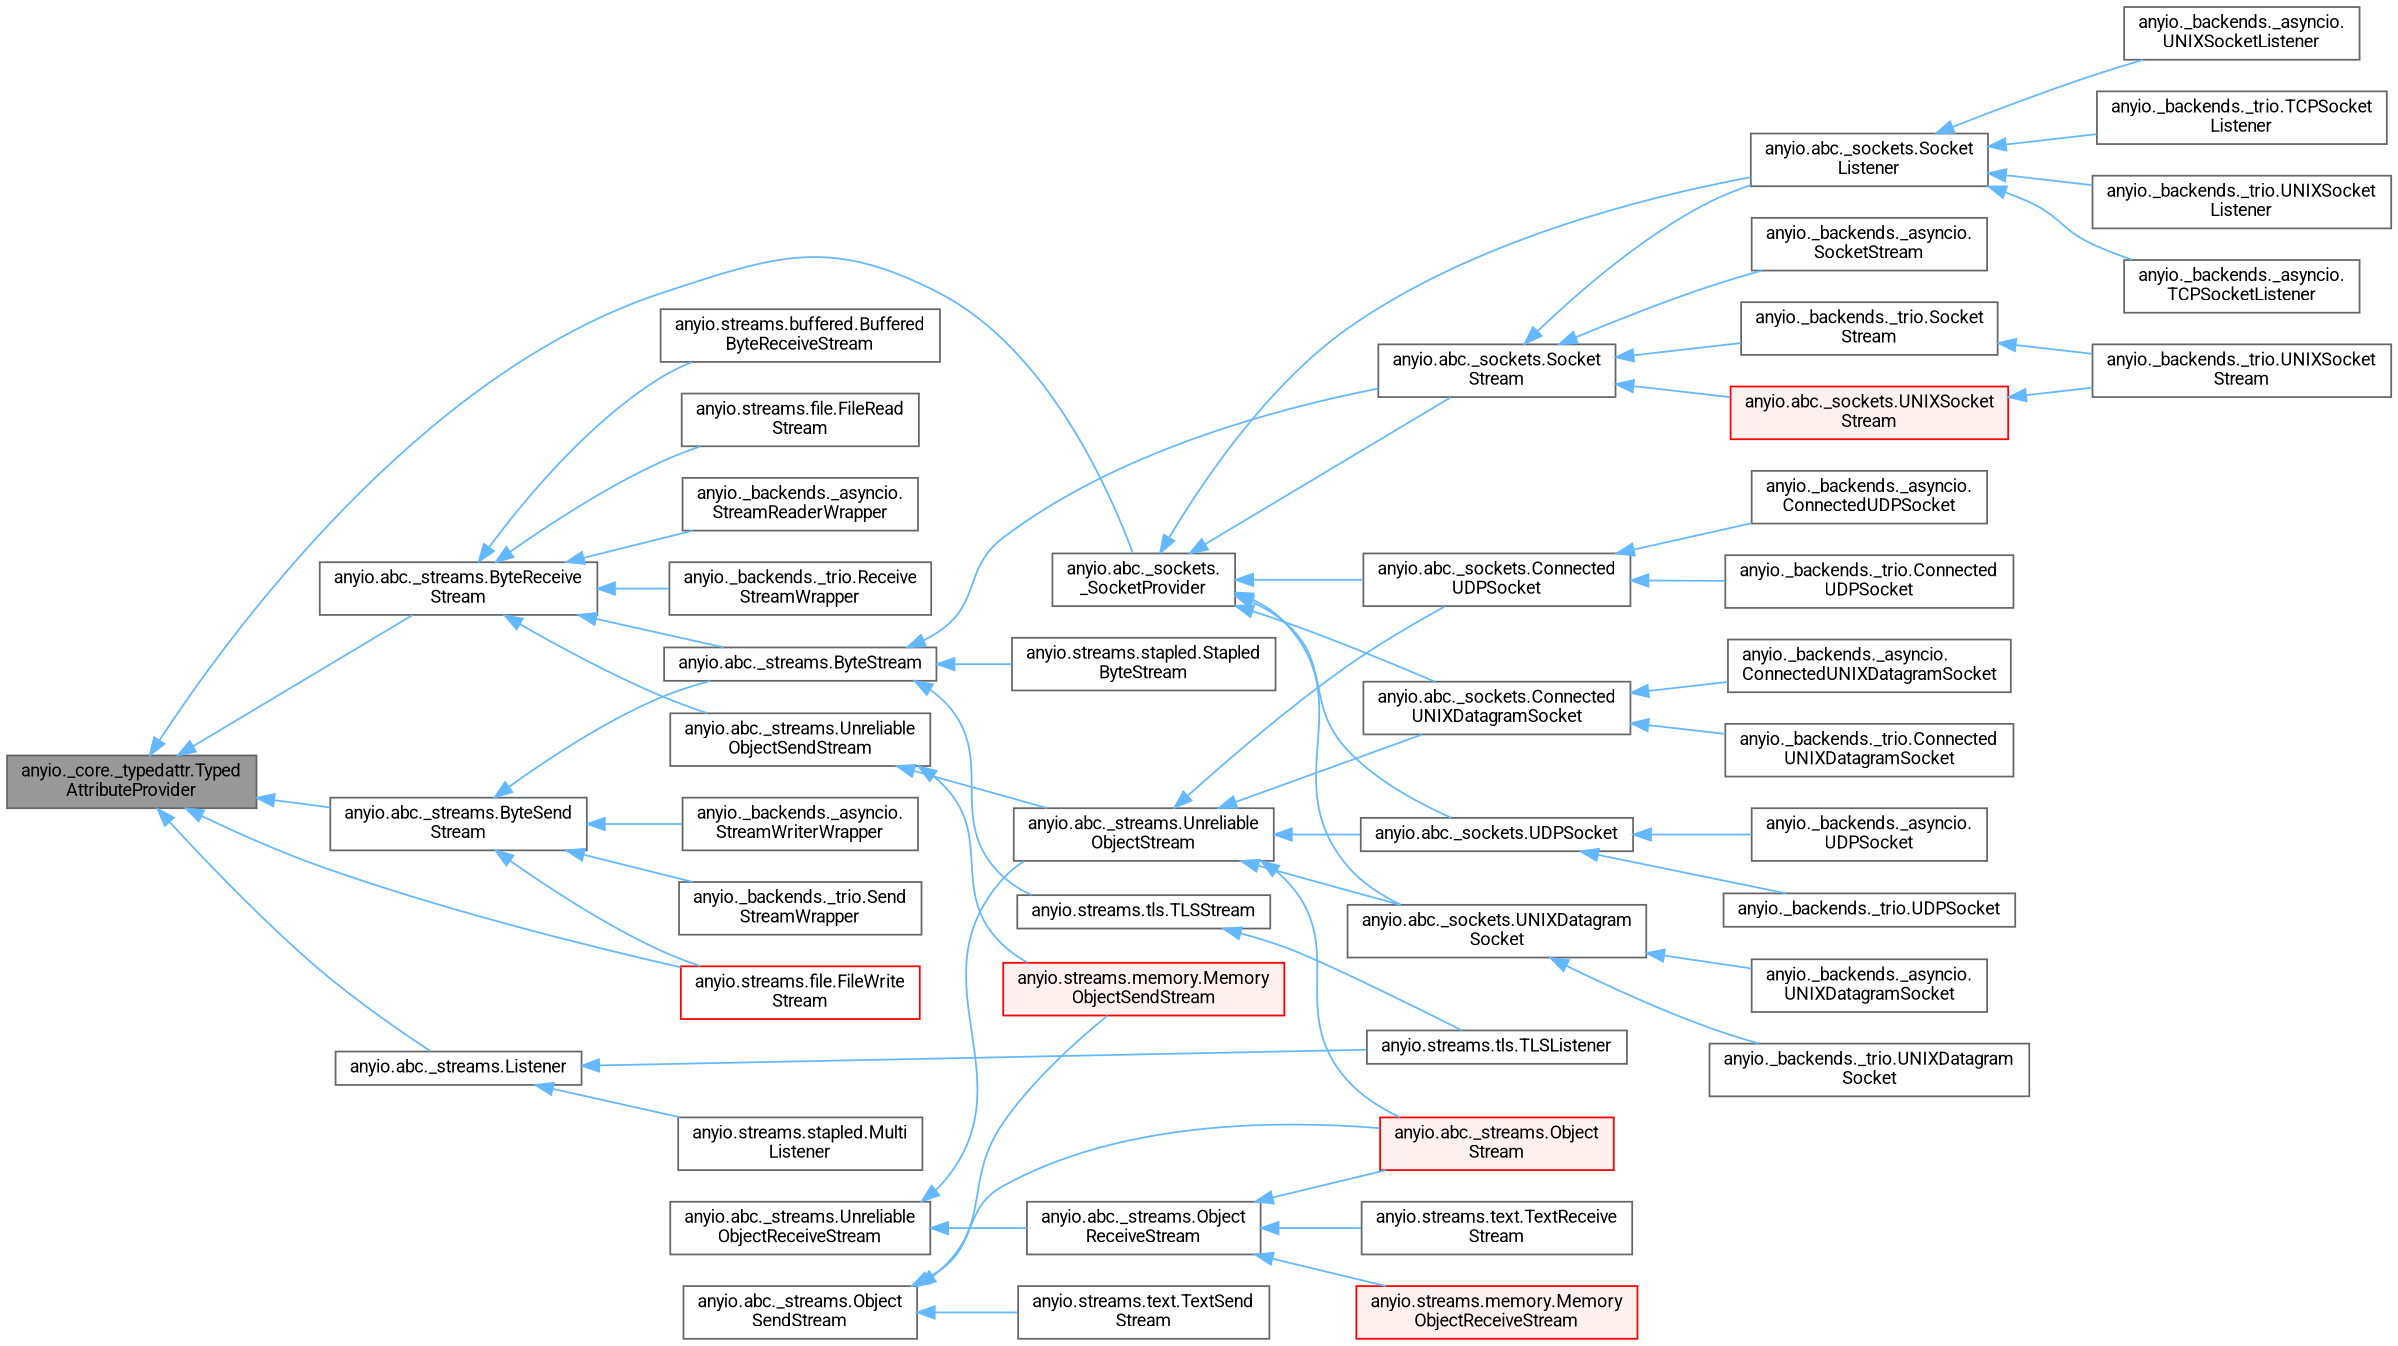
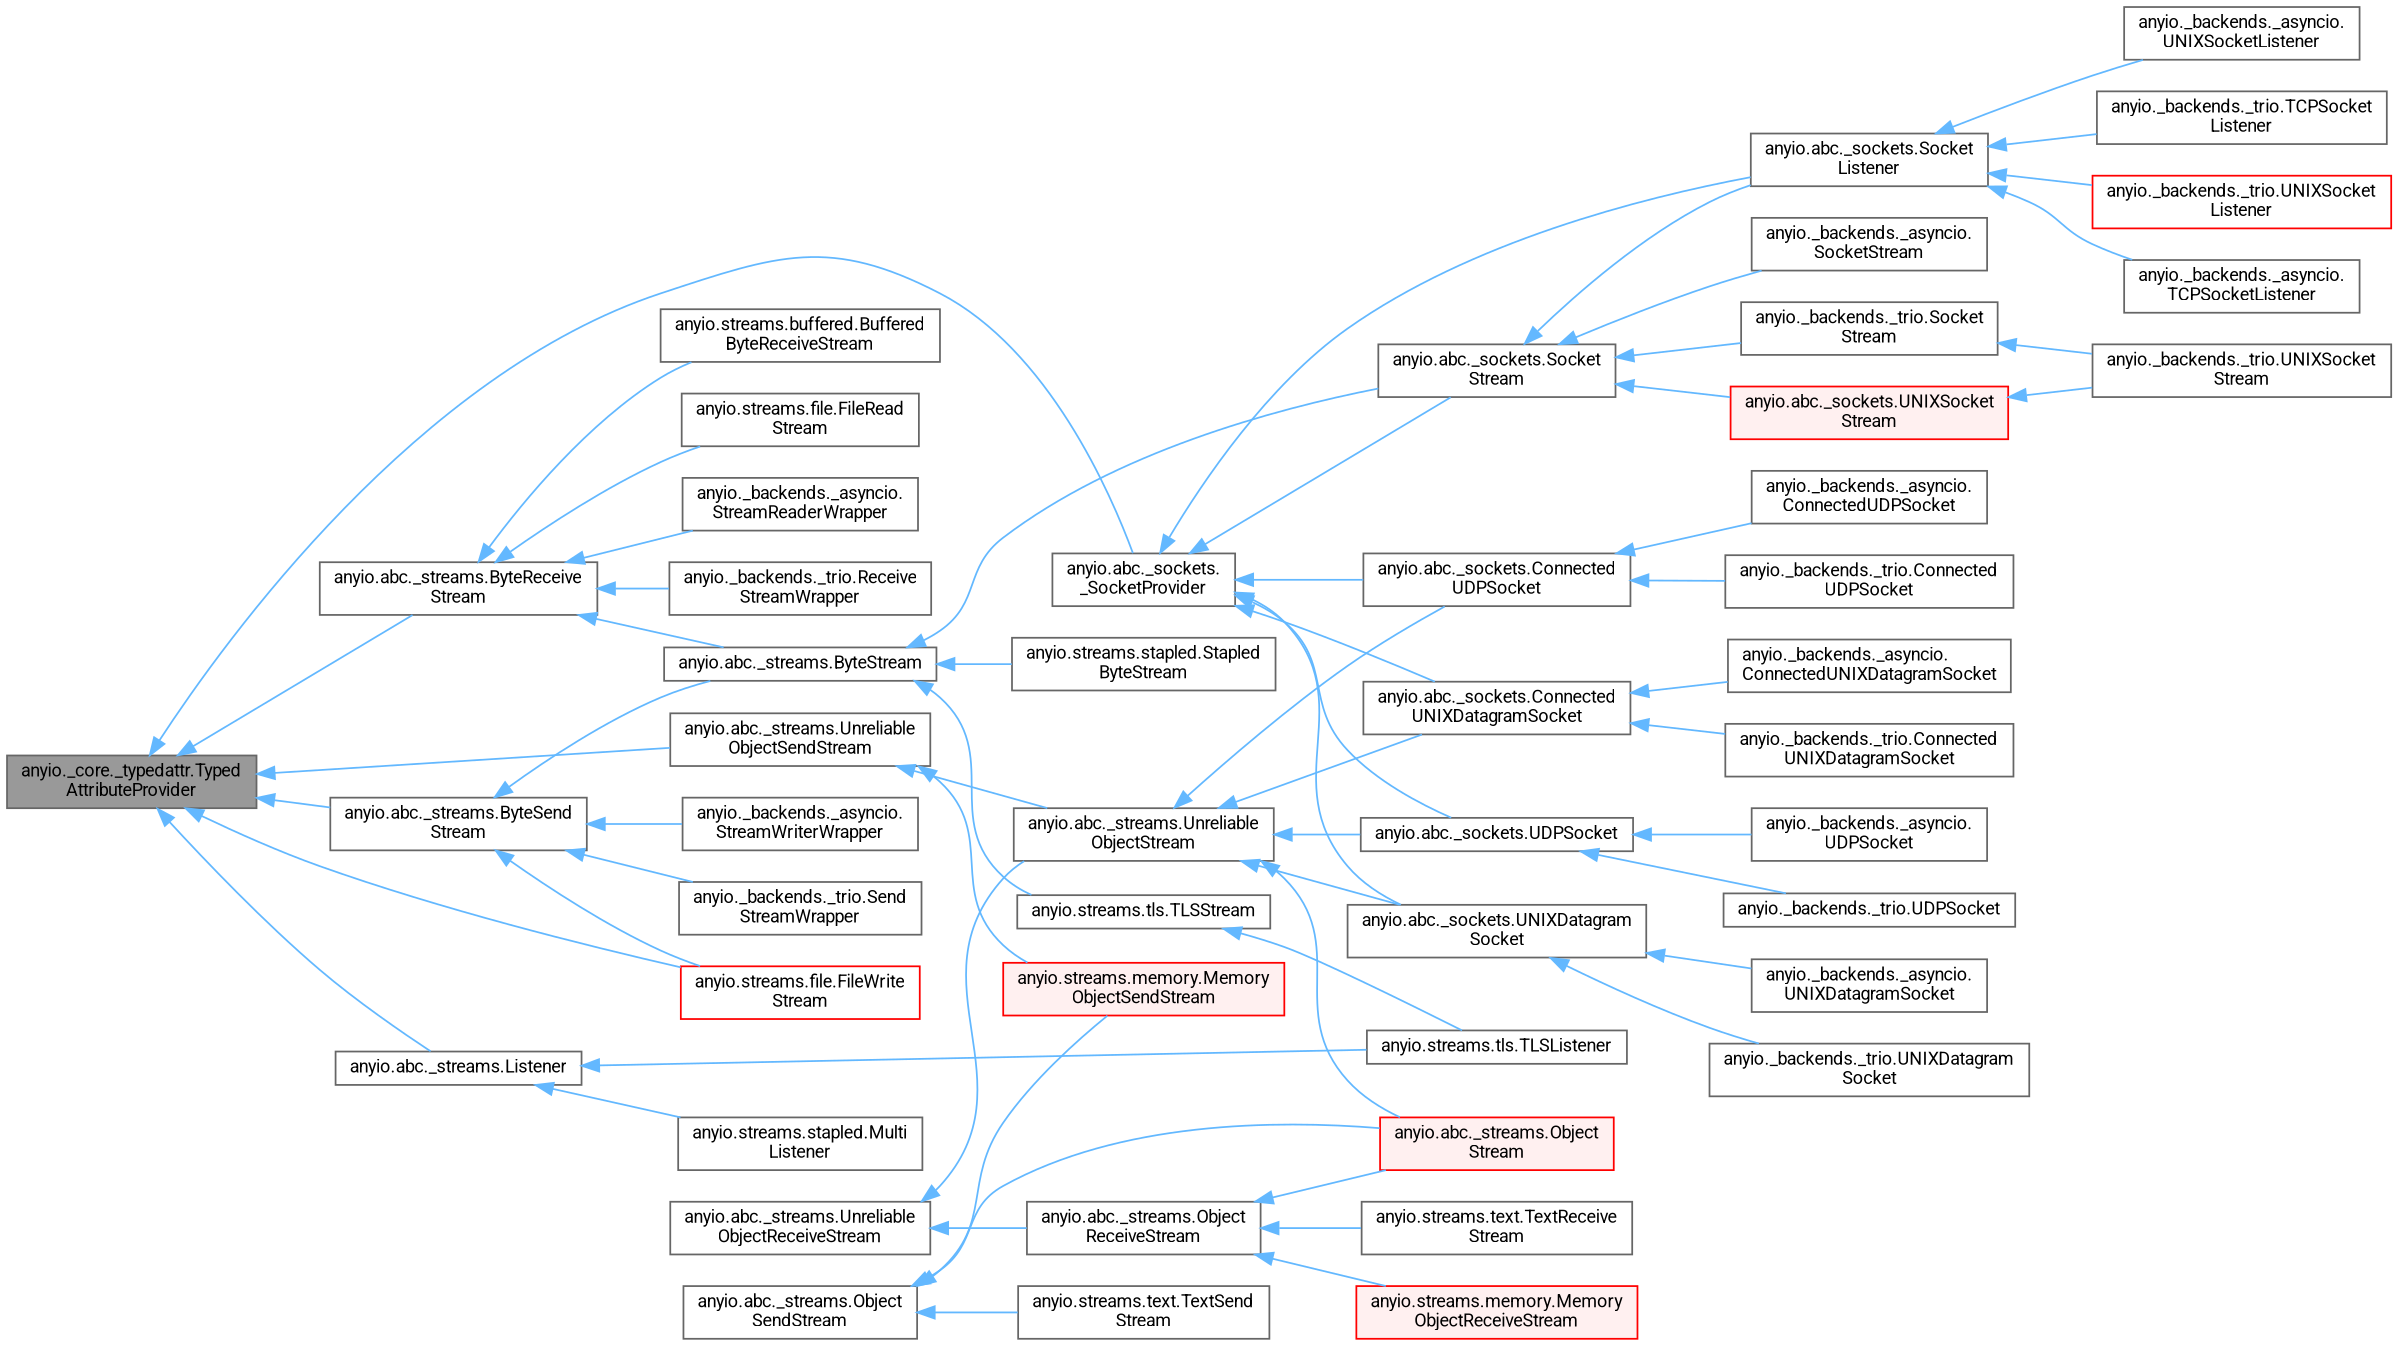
  digraph {
    fontname=Roboto
    rankdir=LR
    node [color=gray40 fillcolor=white fontname=Roboto fontsize=10 shape=box style=filled]
    edge [color=steelblue1 dir=back fontname=Roboto fontsize=10 labelfontname=Helvetica labelfontsize=10 style=solid]
    n1 [fillcolor=grey60 fontcolor=black height=0.2 label="anyio._core._typedattr.Typed\lAttributeProvider" width=0.4]
    n2 [height=0.2 label="anyio.abc._sockets.\l_SocketProvider" width=0.4]
    n3 [height=0.2 label="anyio.abc._streams.ByteReceive\lStream" width=0.4]
    n4 [height=0.2 label="anyio.abc._streams.ByteSend\lStream" width=0.4]
    n5 [height=0.2 label="anyio.abc._streams.Listener" width=0.4]
    n6 [height=0.2 label="anyio.abc._streams.Unreliable\lObjectSendStream" width=0.4]
    n7 [color=red height=0.2 label="anyio.streams.file.FileWrite\lStream" width=0.4]
    n8 [height=0.2 label="anyio.abc._sockets.Connected\lUDPSocket" width=0.4]
    n9 [height=0.2 label="anyio.abc._sockets.Connected\lUNIXDatagramSocket" width=0.4]
    n10 [height=0.2 label="anyio.abc._sockets.Socket\lListener" width=0.4]
    n11 [height=0.2 label="anyio.abc._sockets.Socket\lStream" width=0.4]
    n12 [height=0.2 label="anyio.abc._sockets.UDPSocket" width=0.4]
    n13 [height=0.2 label="anyio.abc._sockets.UNIXDatagram\lSocket" width=0.4]
    n14 [height=0.2 label="anyio._backends._asyncio.\lStreamReaderWrapper" width=0.4]
    n15 [height=0.2 label="anyio._backends._trio.Receive\lStreamWrapper" width=0.4]
    n16 [height=0.2 label="anyio.abc._streams.ByteStream" width=0.4]
    n17 [height=0.2 label="anyio.streams.buffered.Buffered\lByteReceiveStream" width=0.4]
    n18 [height=0.2 label="anyio.streams.file.FileRead\lStream" width=0.4]
    n19 [height=0.2 label="anyio._backends._asyncio.\lStreamWriterWrapper" width=0.4]
    n20 [height=0.2 label="anyio._backends._trio.Send\lStreamWrapper" width=0.4]
    n21 [height=0.2 label="anyio.streams.tls.TLSListener" width=0.4]
    n22 [height=0.2 label="anyio.streams.stapled.Multi\lListener" width=0.4]
    n23 [height=0.2 label="anyio.abc._streams.Unreliable\lObjectReceiveStream" width=0.4]
    n24 [height=0.2 label="anyio.abc._streams.Object\lReceiveStream" width=0.4]
    n25 [height=0.2 label="anyio.abc._streams.Unreliable\lObjectStream" width=0.4]
    n26 [color=red fillcolor="#FFF0F0" height=0.2 label="anyio.streams.memory.Memory\lObjectSendStream" width=0.4]
    n27 [height=0.2 label="anyio._backends._asyncio.\lConnectedUDPSocket" width=0.4]
    n28 [height=0.2 label="anyio._backends._trio.Connected\lUDPSocket" width=0.4]
    n29 [height=0.2 label="anyio._backends._asyncio.\lConnectedUNIXDatagramSocket" width=0.4]
    n30 [height=0.2 label="anyio._backends._trio.Connected\lUNIXDatagramSocket" width=0.4]
    n31 [height=0.2 label="anyio._backends._asyncio.\lTCPSocketListener" width=0.4]
    n32 [height=0.2 label="anyio._backends._asyncio.\lUNIXSocketListener" width=0.4]
    n33 [height=0.2 label="anyio._backends._trio.TCPSocket\lListener" width=0.4]
-   n34 [height=0.2 label="anyio._backends._trio.UNIXSocket\lListener" width=0.4]
+   n34 [color=red height=0.2 label="anyio._backends._trio.UNIXSocket\lListener" width=0.4]
    n35 [height=0.2 label="anyio._backends._asyncio.\lSocketStream" width=0.4]
    n36 [height=0.2 label="anyio._backends._trio.Socket\lStream" width=0.4]
    n37 [color=red fillcolor="#FFF0F0" height=0.2 label="anyio.abc._sockets.UNIXSocket\lStream" width=0.4]
    n38 [height=0.2 label="anyio._backends._asyncio.\lUDPSocket" width=0.4]
    n39 [height=0.2 label="anyio._backends._trio.UDPSocket" width=0.4]
    n40 [height=0.2 label="anyio._backends._asyncio.\lUNIXDatagramSocket" width=0.4]
    n41 [height=0.2 label="anyio._backends._trio.UNIXDatagram\lSocket" width=0.4]
    n42 [height=0.2 label="anyio._backends._trio.UNIXSocket\lStream" width=0.4]
    n43 [height=0.2 label="anyio.streams.stapled.Stapled\lByteStream" width=0.4]
    n44 [height=0.2 label="anyio.streams.tls.TLSStream" width=0.4]
    n45 [color=red fillcolor="#FFF0F0" height=0.2 label="anyio.abc._streams.Object\lStream" width=0.4]
    n46 [color=red fillcolor="#FFF0F0" height=0.2 label="anyio.streams.memory.Memory\lObjectReceiveStream" width=0.4]
    n47 [height=0.2 label="anyio.streams.text.TextReceive\lStream" width=0.4]
    n48 [height=0.2 label="anyio.abc._streams.Object\lSendStream" width=0.4]
    n49 [height=0.2 label="anyio.streams.text.TextSend\lStream" width=0.4]
    n1 -> n2
    n1 -> n3
    n1 -> n4
    n1 -> n5
-   n3 -> n6
+   n1 -> n6
    n1 -> n7
    n2 -> n8
    n2 -> n9
    n2 -> n10
    n2 -> n11
    n2 -> n12
    n2 -> n13
    n3 -> n14
    n3 -> n15
    n3 -> n16
    n3 -> n17
    n3 -> n18
    n4 -> n7
    n4 -> n16
    n4 -> n19
    n4 -> n20
    n5 -> n21
    n5 -> n22
    n6 -> n25
    n6 -> n26
    n8 -> n27
    n8 -> n28
    n9 -> n29
    n9 -> n30
    n10 -> n31
    n10 -> n32
    n10 -> n33
    n10 -> n34
    n11 -> n10
    n11 -> n35
    n11 -> n36
    n11 -> n37
    n12 -> n38
    n12 -> n39
    n13 -> n40
    n13 -> n41
    n16 -> n11
    n16 -> n43
    n16 -> n44
    n23 -> n24
    n23 -> n25
    n24 -> n45
    n24 -> n46
    n24 -> n47
    n25 -> n8
    n25 -> n9
    n25 -> n12
    n25 -> n13
    n25 -> n45
    n36 -> n42
    n37 -> n42
    n44 -> n21
    n48 -> n26
    n48 -> n45
    n48 -> n49
  }
